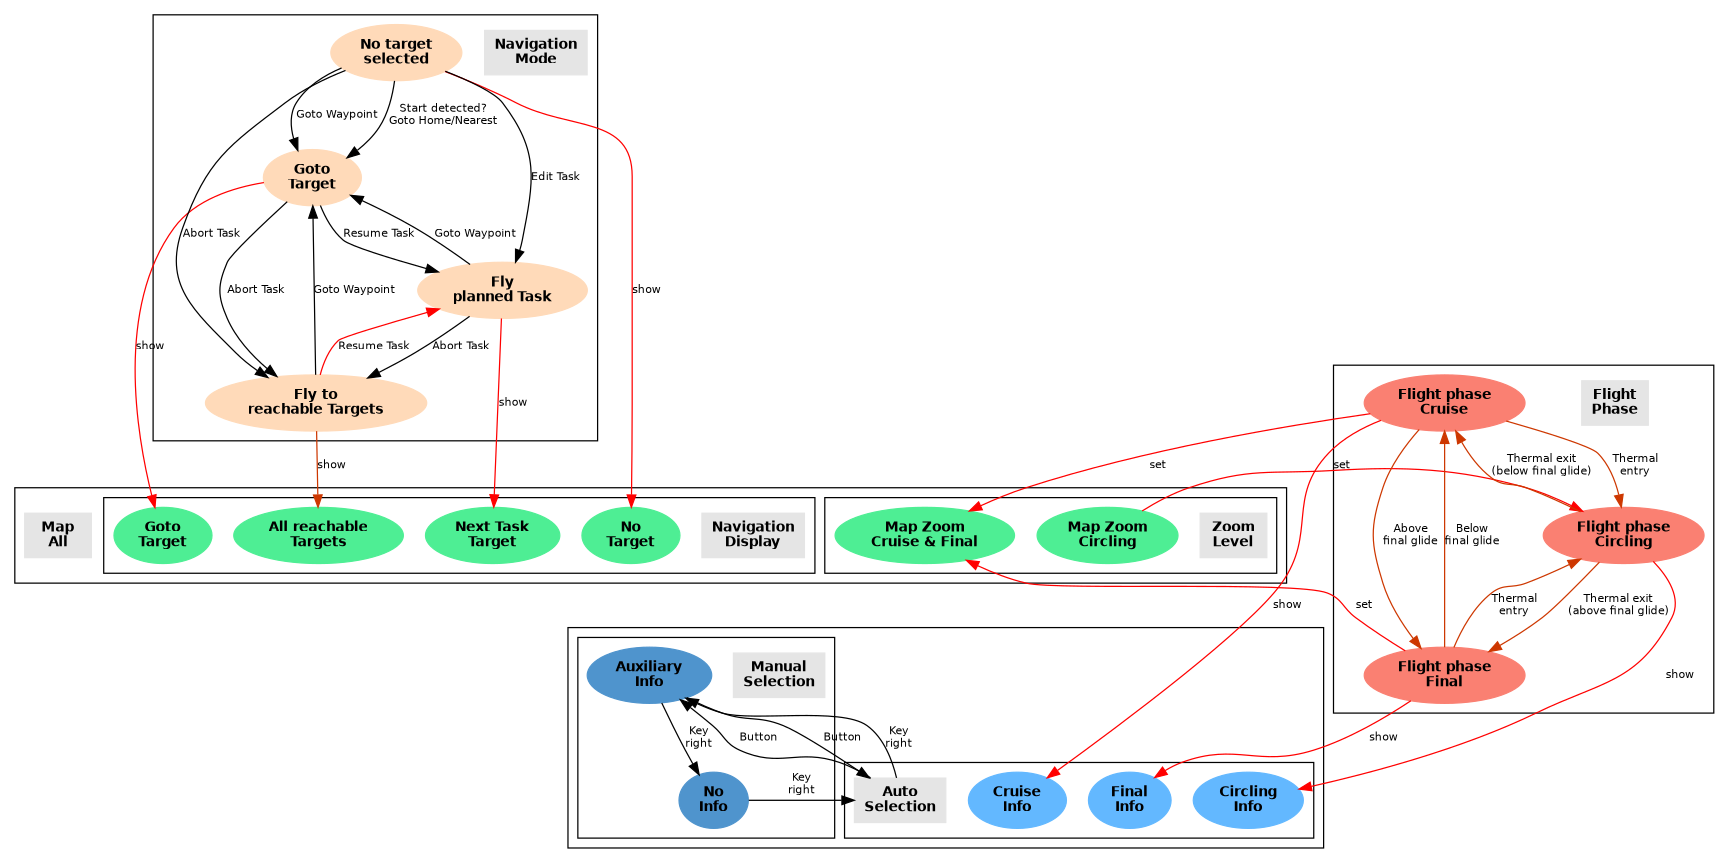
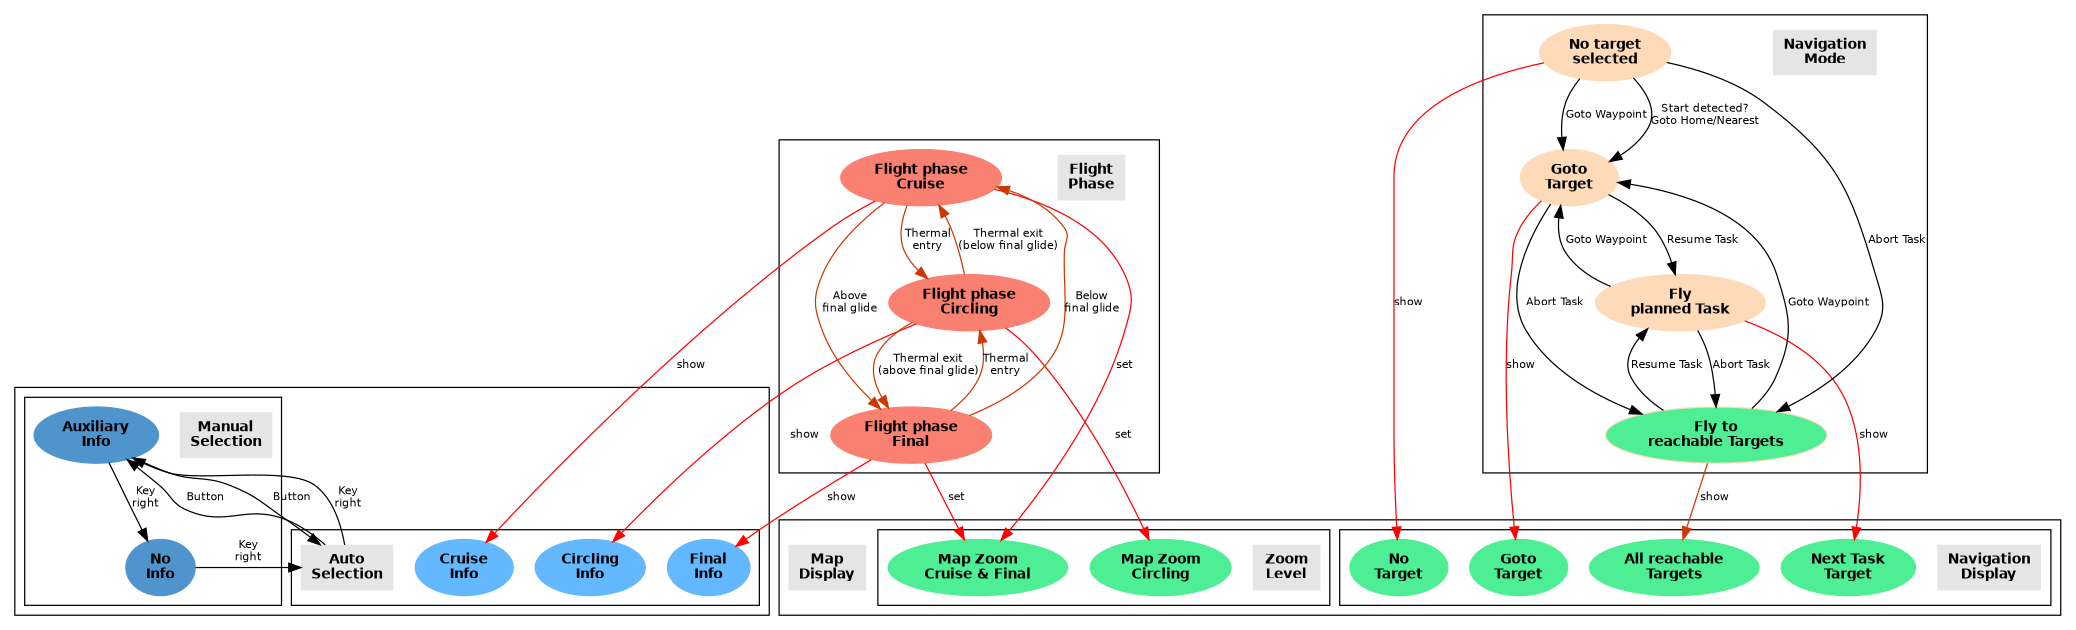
  digraph {
    mclimit=50.0
    nslimit=50.0
    node [color=gray90 fontname="Helvetica-Bold" fontsize=11 shape=ellipse style=filled]
    edge [fontname=Helvetica fontsize=9]
    n1 [label="Zoom\nLevel" shape=box]
    n2 [color=SeaGreen2 label="Map Zoom\nCircling"]
    n3 [color=SeaGreen2 label="Map Zoom\nCruise & Final"]
    n4 [label="Navigation\nDisplay" shape=box]
    n5 [color=SeaGreen2 label="No\nTarget"]
    n6 [color=SeaGreen2 label="Goto\nTarget"]
    n7 [color=SeaGreen2 label="Next Task\nTarget"]
    n8 [color=SeaGreen2 label="All reachable\nTargets"]
-   n9 [label="Map\nAll" shape=box]
+   n9 [label="Map\nDisplay" shape=box]
    n10 [label="Manual\nSelection" shape=box]
    n11 [color=SteelBlue3 label="Auxiliary\nInfo"]
    n12 [color=SteelBlue3 label="No\nInfo"]
    n13 [label="Auto\nSelection" shape=box]
    n14 [color=SteelBlue1 label="Cruise\nInfo"]
    n15 [color=SteelBlue1 label="Circling\nInfo"]
    n16 [color=SteelBlue1 label="Final\nInfo"]
    n17 [label="Flight\nPhase" shape=box]
    n18 [color=salmon label="Flight phase\nCruise"]
    n19 [color=salmon label="Flight phase\nCircling"]
    n20 [color=salmon label="Flight phase\nFinal"]
    n21 [label="Navigation\nMode" shape=box]
    n22 [color=PeachPuff label="Goto\nTarget"]
    n23 [color=PeachPuff label="Fly\nplanned Task"]
-   n24 [color=PeachPuff label="Fly to\nreachable Targets"]
+   n24 [color=PeachPuff label="Fly to\nreachable Targets" fillcolor=SeaGreen2]
    n25 [color=PeachPuff label="No target\nselected"]
    subgraph cluster_1 {
      n9
      subgraph cluster_2 {
        n1
        n2
        n3
      }
      subgraph cluster_3 {
        n4
        n5
        n6
        n7
        n8
      }
    }
    subgraph cluster_4 {
      subgraph cluster_5 {
        n10
        n11
        n12
      }
      subgraph cluster_6 {
        n13
        n14
        n15
        n16
      }
    }
    subgraph cluster_7 {
      n17
      n18
      n19
      n20
    }
    subgraph cluster_8 {
      n21
      n22
      n23
      n24
      n25
    }
    n11 -> n12 [label="Key\nright"]
    n11 -> n13 [label=Button]
    n12 -> n13 [label="Key\nright"]
    n13 -> n11 [label="Key\nright"]
    n13 -> n11 [label=Button]
    n18 -> n3 [color=red label=set]
    n18 -> n14 [color=red label=show]
    n18 -> n19 [color=orangered3 label="Thermal\nentry"]
    n18 -> n20 [color=orangered3 label="Above\nfinal glide"]
-   n2 -> n19 [color=red label=set]
+   n19 -> n2 [color=red label=set]
    n19 -> n15 [color=red label=show]
    n19 -> n18 [color=orangered3 label="Thermal exit\n(below final glide)"]
    n19 -> n20 [color=orangered3 label="Thermal exit\n(above final glide)"]
    n20 -> n3 [color=red label=set]
    n20 -> n16 [color=red label=show]
    n20 -> n18 [color=orangered3 label="Below\nfinal glide"]
    n20 -> n19 [color=orangered3 label="Thermal\nentry"]
    n22 -> n6 [color=red label=show]
    n22 -> n23 [label="Resume Task"]
    n22 -> n24 [label="Abort Task"]
    n23 -> n7 [color=red label=show]
    n23 -> n22 [label="Goto Waypoint"]
    n23 -> n24 [label="Abort Task"]
    n24 -> n8 [color=orangered3 label=show]
    n24 -> n22 [label="Goto Waypoint"]
-   n24 -> n23 [label="Resume Task" color=red]
+   n24 -> n23 [label="Resume Task"]
    n25 -> n5 [color=red label=show]
    n25 -> n22 [label="Goto Waypoint"]
    n25 -> n22 [label="Start detected?\nGoto Home/Nearest"]
-   n25 -> n23 [label="Edit Task"]
    n25 -> n24 [label="Abort Task"]
  }
